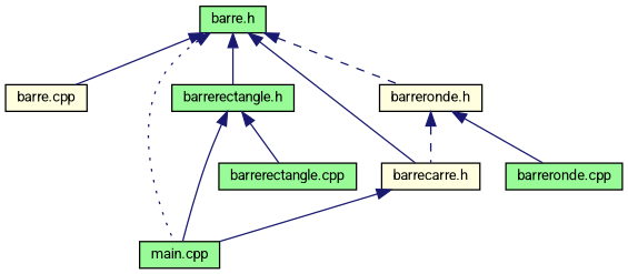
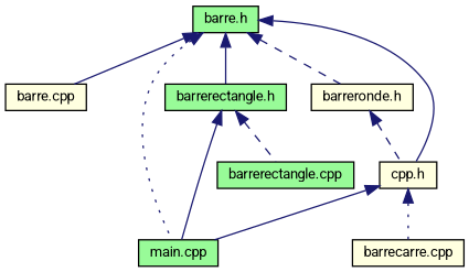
  digraph {
    fontname=Roboto
    node [color=black fillcolor=palegreen fontname=Roboto fontsize=10 shape=record style=filled]
    edge [color=midnightblue dir=back fontname=Roboto fontsize=10 labelfontname=Helvetica labelfontsize=10 style=solid]
    n1 [fontcolor=black height=0.2 label="barre.h" width=0.4]
    n2 [fillcolor=lightyellow height=0.2 label="barre.cpp" width=0.4]
-   n3 [fillcolor=lightyellow height=0.2 label="barrecarre.h" width=0.4]
+   n3 [fillcolor=lightyellow height=0.2 label="cpp.h" width=0.4]
    n4 [height=0.2 label="main.cpp" width=0.4]
    n5 [height=0.2 label="barrerectangle.h" width=0.4]
    n6 [fillcolor=lightyellow height=0.2 label="barreronde.h" width=0.4]
+   n7 [fillcolor=lightyellow height=0.2 label="barrecarre.cpp" width=0.4]
    n8 [height=0.2 label="barrerectangle.cpp" width=0.4]
-   n9 [height=0.2 label="barreronde.cpp" width=0.4]
    n1 -> n2
    n1 -> n3
    n1 -> n4 [style=dotted]
    n1 -> n5
    n1 -> n6 [style=dashed]
    n3 -> n4
+   n3 -> n7 [style=dotted]
    n5 -> n4
-   n5 -> n8
+   n5 -> n8 [style=dashed]
    n6 -> n3 [style=dashed]
-   n6 -> n9
  }
